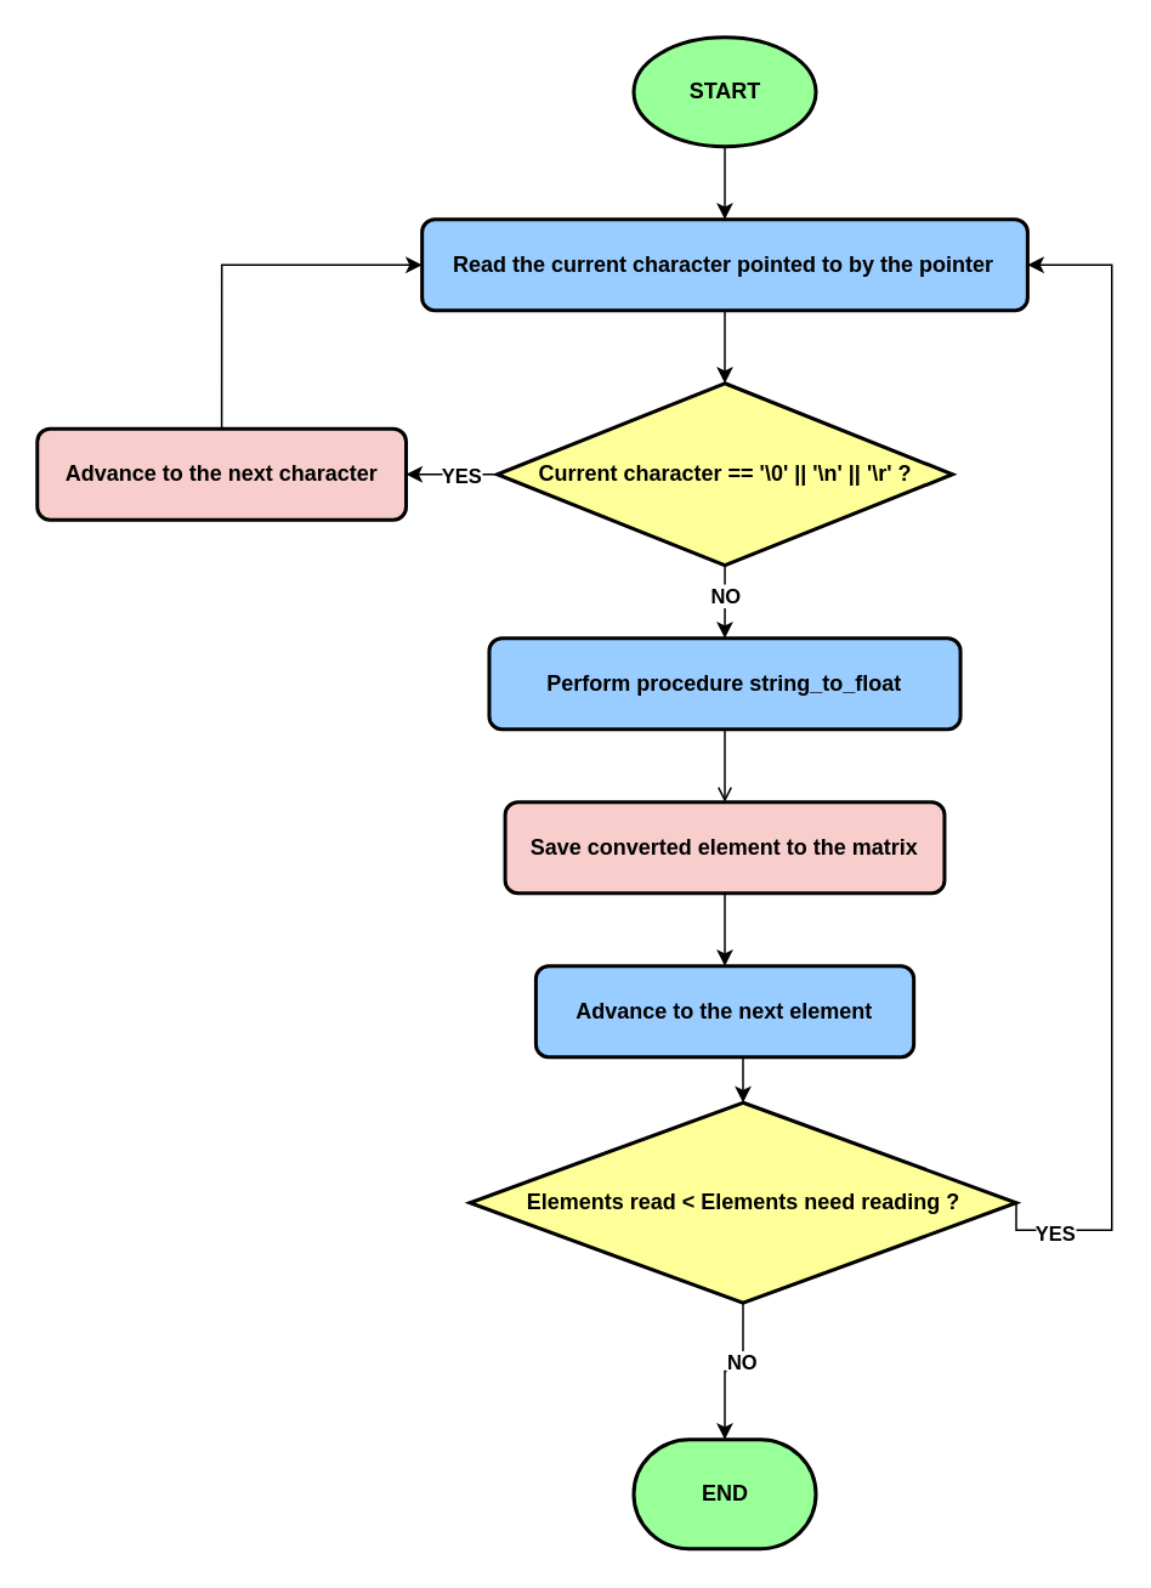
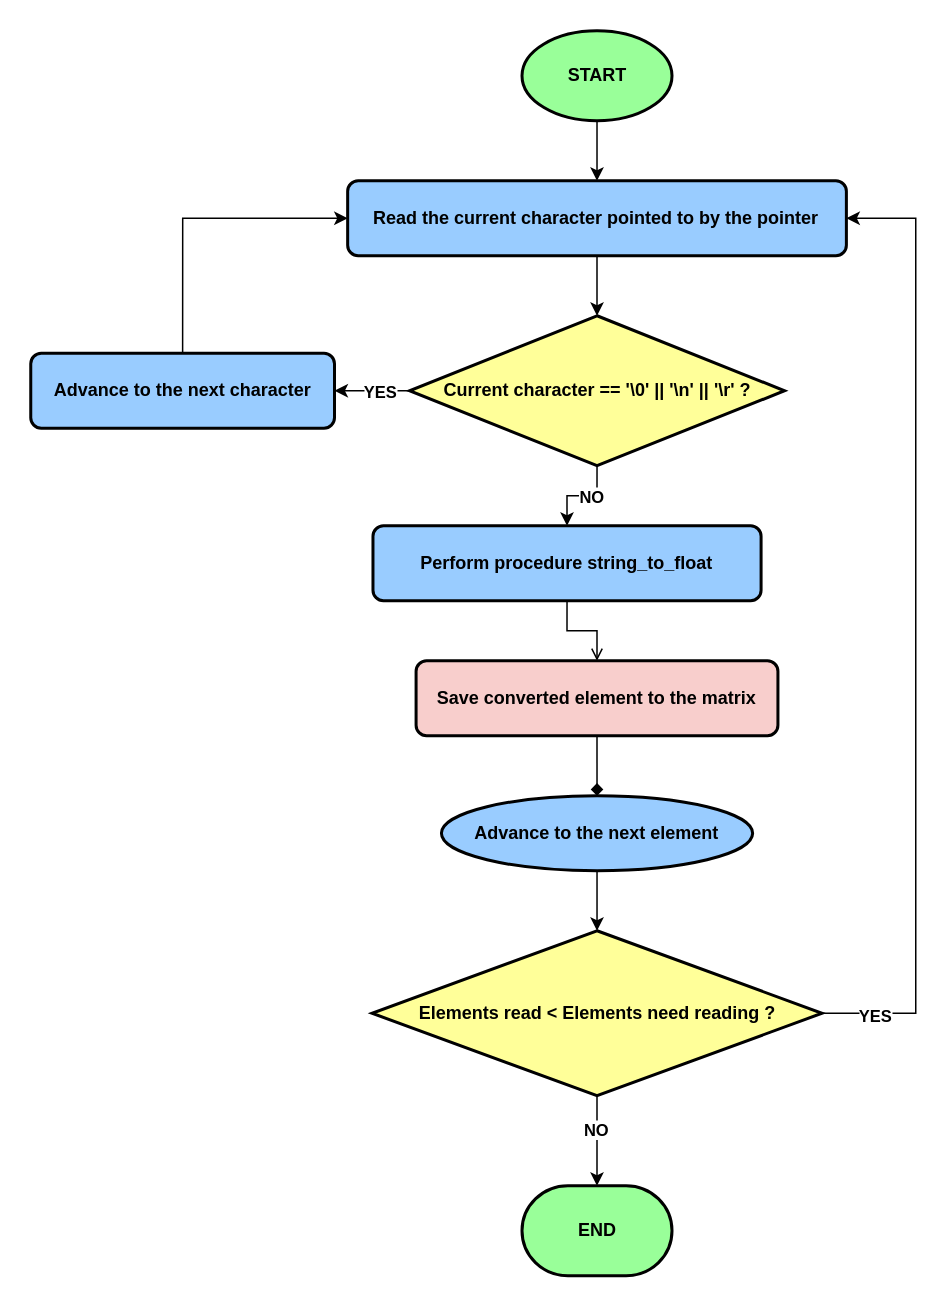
  <mxCell id="0" />
  <mxCell id="1" parent="0" />
  <mxCell id="2" value="&lt;b&gt;Read the current character pointed to by the pointer&lt;/b&gt;" style="rounded=1;whiteSpace=wrap;html=1;absoluteArcSize=1;arcSize=14;strokeWidth=2;fillColor=#99CCFF;" vertex="1" parent="1"><mxGeometry x="231.27" y="120" width="332.49" height="50" as="geometry" /></mxCell>
  <mxCell id="3" style="edgeStyle=orthogonalEdgeStyle;rounded=0;orthogonalLoop=1;jettySize=auto;html=1;exitX=0.5;exitY=1;exitDx=0;exitDy=0;exitPerimeter=0;entryX=0.5;entryY=0;entryDx=0;entryDy=0;" edge="1" parent="1" source="7" target="9"><mxGeometry relative="1" as="geometry" /></mxCell>
  <mxCell id="4" value="&lt;b&gt;NO&lt;/b&gt;" style="edgeLabel;html=1;align=center;verticalAlign=middle;resizable=0;points=[];" vertex="1" connectable="0" parent="3"><mxGeometry x="-0.206" relative="1" as="geometry"><mxPoint as="offset" /></mxGeometry></mxCell>
  <mxCell id="5" style="edgeStyle=orthogonalEdgeStyle;rounded=0;orthogonalLoop=1;jettySize=auto;html=1;exitX=0;exitY=0.5;exitDx=0;exitDy=0;exitPerimeter=0;entryX=1;entryY=0.5;entryDx=0;entryDy=0;" edge="1" parent="1" source="7" target="16"><mxGeometry relative="1" as="geometry" /></mxCell>
  <mxCell id="6" value="&lt;b&gt;YES&lt;/b&gt;" style="edgeLabel;html=1;align=center;verticalAlign=middle;resizable=0;points=[];" vertex="1" connectable="0" parent="5"><mxGeometry x="-0.049" y="-1" relative="1" as="geometry"><mxPoint x="4" y="1" as="offset" /></mxGeometry></mxCell>
  <mxCell id="7" value="&lt;b&gt;Current character == '\0' || '\n' || '\r' ?&lt;/b&gt;" style="strokeWidth=2;html=1;shape=mxgraph.flowchart.decision;whiteSpace=wrap;fillColor=#FFFF99;" vertex="1" parent="1"><mxGeometry x="272.52" y="210" width="250" height="100" as="geometry" /></mxCell>
  <mxCell id="8" style="edgeStyle=orthogonalEdgeStyle;rounded=0;orthogonalLoop=1;jettySize=auto;html=1;exitX=0.5;exitY=1;exitDx=0;exitDy=0;entryX=0.5;entryY=0;entryDx=0;entryDy=0;endArrow=open;" edge="1" parent="1" source="9" target="23"><mxGeometry relative="1" as="geometry" /></mxCell>
- <mxCell id="9" value="&lt;b&gt;Perform procedure string_to_float&lt;/b&gt;" style="rounded=1;whiteSpace=wrap;html=1;absoluteArcSize=1;arcSize=14;strokeWidth=2;fillColor=#99CCFF;" vertex="1" parent="1"><mxGeometry x="268.15" y="350" width="258.74" height="50" as="geometry" /></mxCell>
+ <mxCell id="9" value="&lt;b&gt;Perform procedure string_to_float&lt;/b&gt;" style="rounded=1;whiteSpace=wrap;html=1;absoluteArcSize=1;arcSize=14;strokeWidth=2;fillColor=#99CCFF;" vertex="1" parent="1"><mxGeometry x="248.15" y="350" width="258.74" height="50" as="geometry" /></mxCell>
  <mxCell id="10" style="edgeStyle=orthogonalEdgeStyle;rounded=0;orthogonalLoop=1;jettySize=auto;html=1;exitX=0.5;exitY=1;exitDx=0;exitDy=0;entryX=0.5;entryY=0;entryDx=0;entryDy=0;entryPerimeter=0;" edge="1" parent="1" source="2" target="7"><mxGeometry relative="1" as="geometry" /></mxCell>
- <mxCell id="11" value="&lt;b&gt;Advance to the next element&lt;/b&gt;" style="rounded=1;whiteSpace=wrap;html=1;absoluteArcSize=1;arcSize=14;strokeWidth=2;fillColor=#99CCFF;" vertex="1" parent="1"><mxGeometry x="293.78" y="530" width="207.48" height="50" as="geometry" /></mxCell>
+ <mxCell id="11" value="&lt;b&gt;Advance to the next element&lt;/b&gt;" style="ellipse;whiteSpace=wrap;html=1;absoluteArcSize=1;arcSize=14;strokeWidth=2;fillColor=#99CCFF;" vertex="1" parent="1"><mxGeometry x="293.78" y="530" width="207.48" height="50" as="geometry" /></mxCell>
  <mxCell id="12" style="edgeStyle=orthogonalEdgeStyle;rounded=0;orthogonalLoop=1;jettySize=auto;html=1;exitX=1;exitY=0.5;exitDx=0;exitDy=0;exitPerimeter=0;entryX=1;entryY=0.5;entryDx=0;entryDy=0;" edge="1" parent="1" source="14" target="2"><mxGeometry relative="1" as="geometry"><Array as="points"><mxPoint x="610" y="675" /><mxPoint x="610" y="145" /></Array></mxGeometry></mxCell>
  <mxCell id="13" value="&lt;b&gt;YES&lt;/b&gt;" style="edgeLabel;html=1;align=center;verticalAlign=middle;resizable=0;points=[];" vertex="1" connectable="0" parent="12"><mxGeometry x="-0.889" y="-1" relative="1" as="geometry"><mxPoint as="offset" /></mxGeometry></mxCell>
- <mxCell id="14" value="&lt;b&gt;Elements read&amp;nbsp;&lt;/b&gt;&lt;b style=&quot;background-color: initial;&quot;&gt;&amp;lt; E&lt;/b&gt;&lt;b style=&quot;background-color: initial;&quot;&gt;lements need reading ?&lt;/b&gt;" style="strokeWidth=2;html=1;shape=mxgraph.flowchart.decision;whiteSpace=wrap;fillColor=#FFFF99;" vertex="1" parent="1"><mxGeometry x="257.52" y="605" width="300" height="110" as="geometry" /></mxCell>
+ <mxCell id="14" value="&lt;b&gt;Elements read&amp;nbsp;&lt;/b&gt;&lt;b style=&quot;background-color: initial;&quot;&gt;&amp;lt; E&lt;/b&gt;&lt;b style=&quot;background-color: initial;&quot;&gt;lements need reading ?&lt;/b&gt;" style="strokeWidth=2;html=1;shape=mxgraph.flowchart.decision;whiteSpace=wrap;fillColor=#FFFF99;" vertex="1" parent="1"><mxGeometry x="247.52" y="620" width="300" height="110" as="geometry" /></mxCell>
  <mxCell id="15" style="edgeStyle=orthogonalEdgeStyle;rounded=0;orthogonalLoop=1;jettySize=auto;html=1;exitX=0.5;exitY=0;exitDx=0;exitDy=0;entryX=0;entryY=0.5;entryDx=0;entryDy=0;" edge="1" parent="1" source="16" target="2"><mxGeometry relative="1" as="geometry" /></mxCell>
- <mxCell id="16" value="&lt;b&gt;Advance to the next character&lt;/b&gt;" style="rounded=1;whiteSpace=wrap;html=1;absoluteArcSize=1;arcSize=14;strokeWidth=2;fillColor=#f8cecc;" vertex="1" parent="1"><mxGeometry x="20" y="235" width="202.5" height="50" as="geometry" /></mxCell>
+ <mxCell id="16" value="&lt;b&gt;Advance to the next character&lt;/b&gt;" style="rounded=1;whiteSpace=wrap;html=1;absoluteArcSize=1;arcSize=14;strokeWidth=2;fillColor=#99CCFF;" vertex="1" parent="1"><mxGeometry x="20" y="235" width="202.5" height="50" as="geometry" /></mxCell>
  <mxCell id="17" value="&lt;b&gt;END&lt;/b&gt;" style="strokeWidth=2;html=1;shape=mxgraph.flowchart.terminator;whiteSpace=wrap;fillColor=#99FF99;" vertex="1" parent="1"><mxGeometry x="347.5" y="790" width="100" height="60" as="geometry" /></mxCell>
  <mxCell id="18" style="edgeStyle=orthogonalEdgeStyle;rounded=0;orthogonalLoop=1;jettySize=auto;html=1;exitX=0.5;exitY=1;exitDx=0;exitDy=0;exitPerimeter=0;entryX=0.5;entryY=0;entryDx=0;entryDy=0;entryPerimeter=0;" edge="1" parent="1" source="14" target="17"><mxGeometry relative="1" as="geometry" /></mxCell>
  <mxCell id="19" value="&lt;b&gt;NO&lt;/b&gt;" style="edgeLabel;html=1;align=center;verticalAlign=middle;resizable=0;points=[];" vertex="1" connectable="0" parent="18"><mxGeometry x="-0.223" y="-1" relative="1" as="geometry"><mxPoint as="offset" /></mxGeometry></mxCell>
  <mxCell id="20" style="edgeStyle=orthogonalEdgeStyle;rounded=0;orthogonalLoop=1;jettySize=auto;html=1;entryX=0.5;entryY=0;entryDx=0;entryDy=0;" edge="1" parent="1" source="21" target="2"><mxGeometry relative="1" as="geometry" /></mxCell>
  <mxCell id="21" value="&lt;b&gt;START&lt;/b&gt;" style="strokeWidth=2;html=1;shape=mxgraph.flowchart.start_1;whiteSpace=wrap;fillColor=#99FF99;" vertex="1" parent="1"><mxGeometry x="347.5" y="20" width="100" height="60" as="geometry" /></mxCell>
- <mxCell id="22" style="edgeStyle=orthogonalEdgeStyle;rounded=0;orthogonalLoop=1;jettySize=auto;html=1;exitX=0.5;exitY=1;exitDx=0;exitDy=0;entryX=0.5;entryY=0;entryDx=0;entryDy=0;" edge="1" parent="1" source="23" target="11"><mxGeometry relative="1" as="geometry" /></mxCell>
+ <mxCell id="22" style="edgeStyle=orthogonalEdgeStyle;rounded=0;orthogonalLoop=1;jettySize=auto;html=1;exitX=0.5;exitY=1;exitDx=0;exitDy=0;entryX=0.5;entryY=0;entryDx=0;entryDy=0;endArrow=diamond;" edge="1" parent="1" source="23" target="11"><mxGeometry relative="1" as="geometry" /></mxCell>
  <mxCell id="23" value="&lt;b&gt;Save converted element to the matrix&lt;/b&gt;" style="rounded=1;whiteSpace=wrap;html=1;absoluteArcSize=1;arcSize=14;strokeWidth=2;fillColor=#f8cecc;" vertex="1" parent="1"><mxGeometry x="276.89" y="440" width="241.23" height="50" as="geometry" /></mxCell>
  <mxCell id="24" style="edgeStyle=orthogonalEdgeStyle;rounded=0;orthogonalLoop=1;jettySize=auto;html=1;exitX=0.5;exitY=1;exitDx=0;exitDy=0;entryX=0.5;entryY=0;entryDx=0;entryDy=0;entryPerimeter=0;" edge="1" parent="1" source="11" target="14"><mxGeometry relative="1" as="geometry" /></mxCell>
